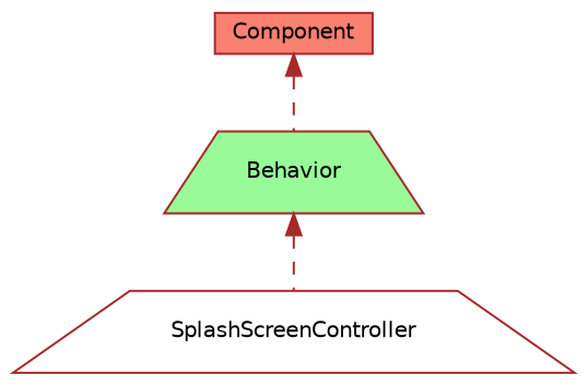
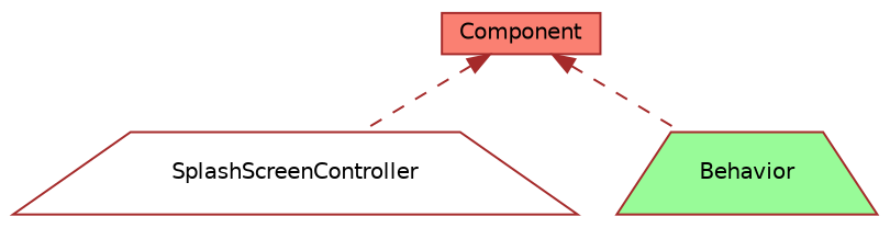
  digraph {
    node [color=brown fontname=Helvetica fontsize=10 shape=trapezium style=filled]
    edge [color=brown dir=back fontname=Helvetica fontsize=10 labelfontname=Helvetica labelfontsize=10 style=dashed]
    n1 [fillcolor=white fontcolor=black height=0.2 label=SplashScreenController width=0.4]
    n2 [fillcolor=palegreen height=0.2 label=Behavior width=0.4]
    n3 [fillcolor=salmon height=0.2 label=Component shape=box width=0.4]
-   n2 -> n1
+   n3 -> n1
    n3 -> n2
  }
